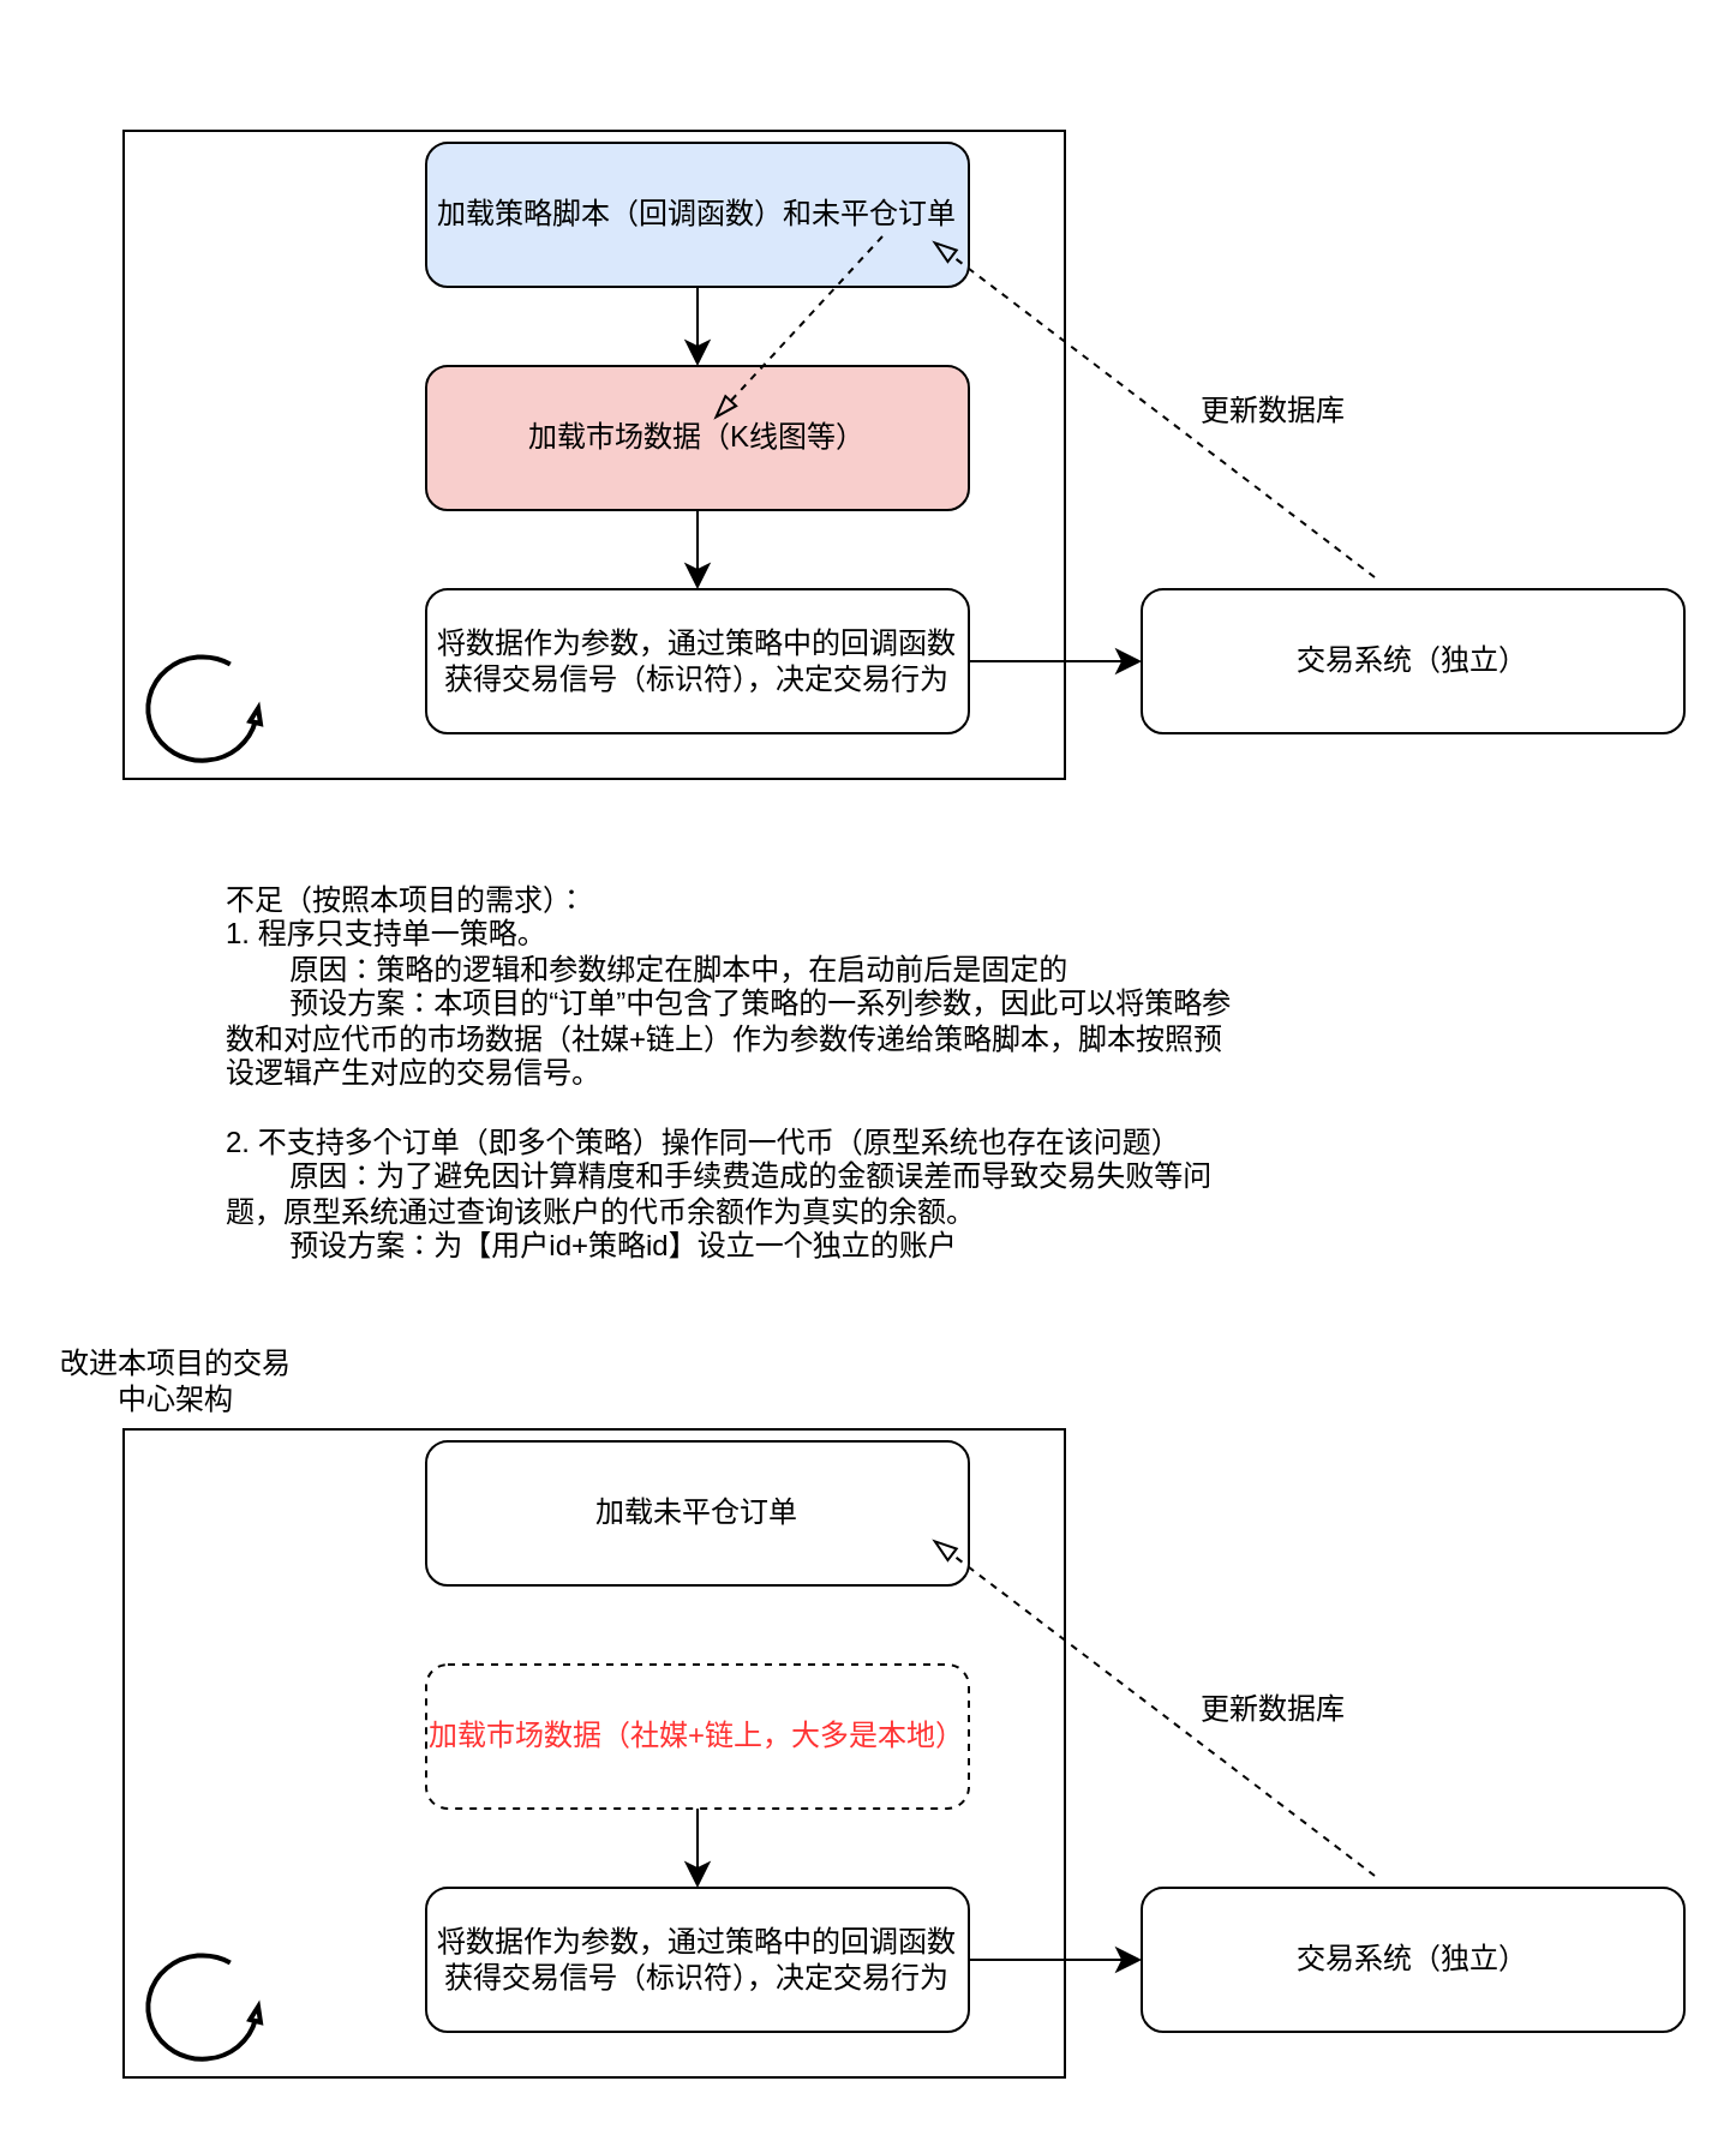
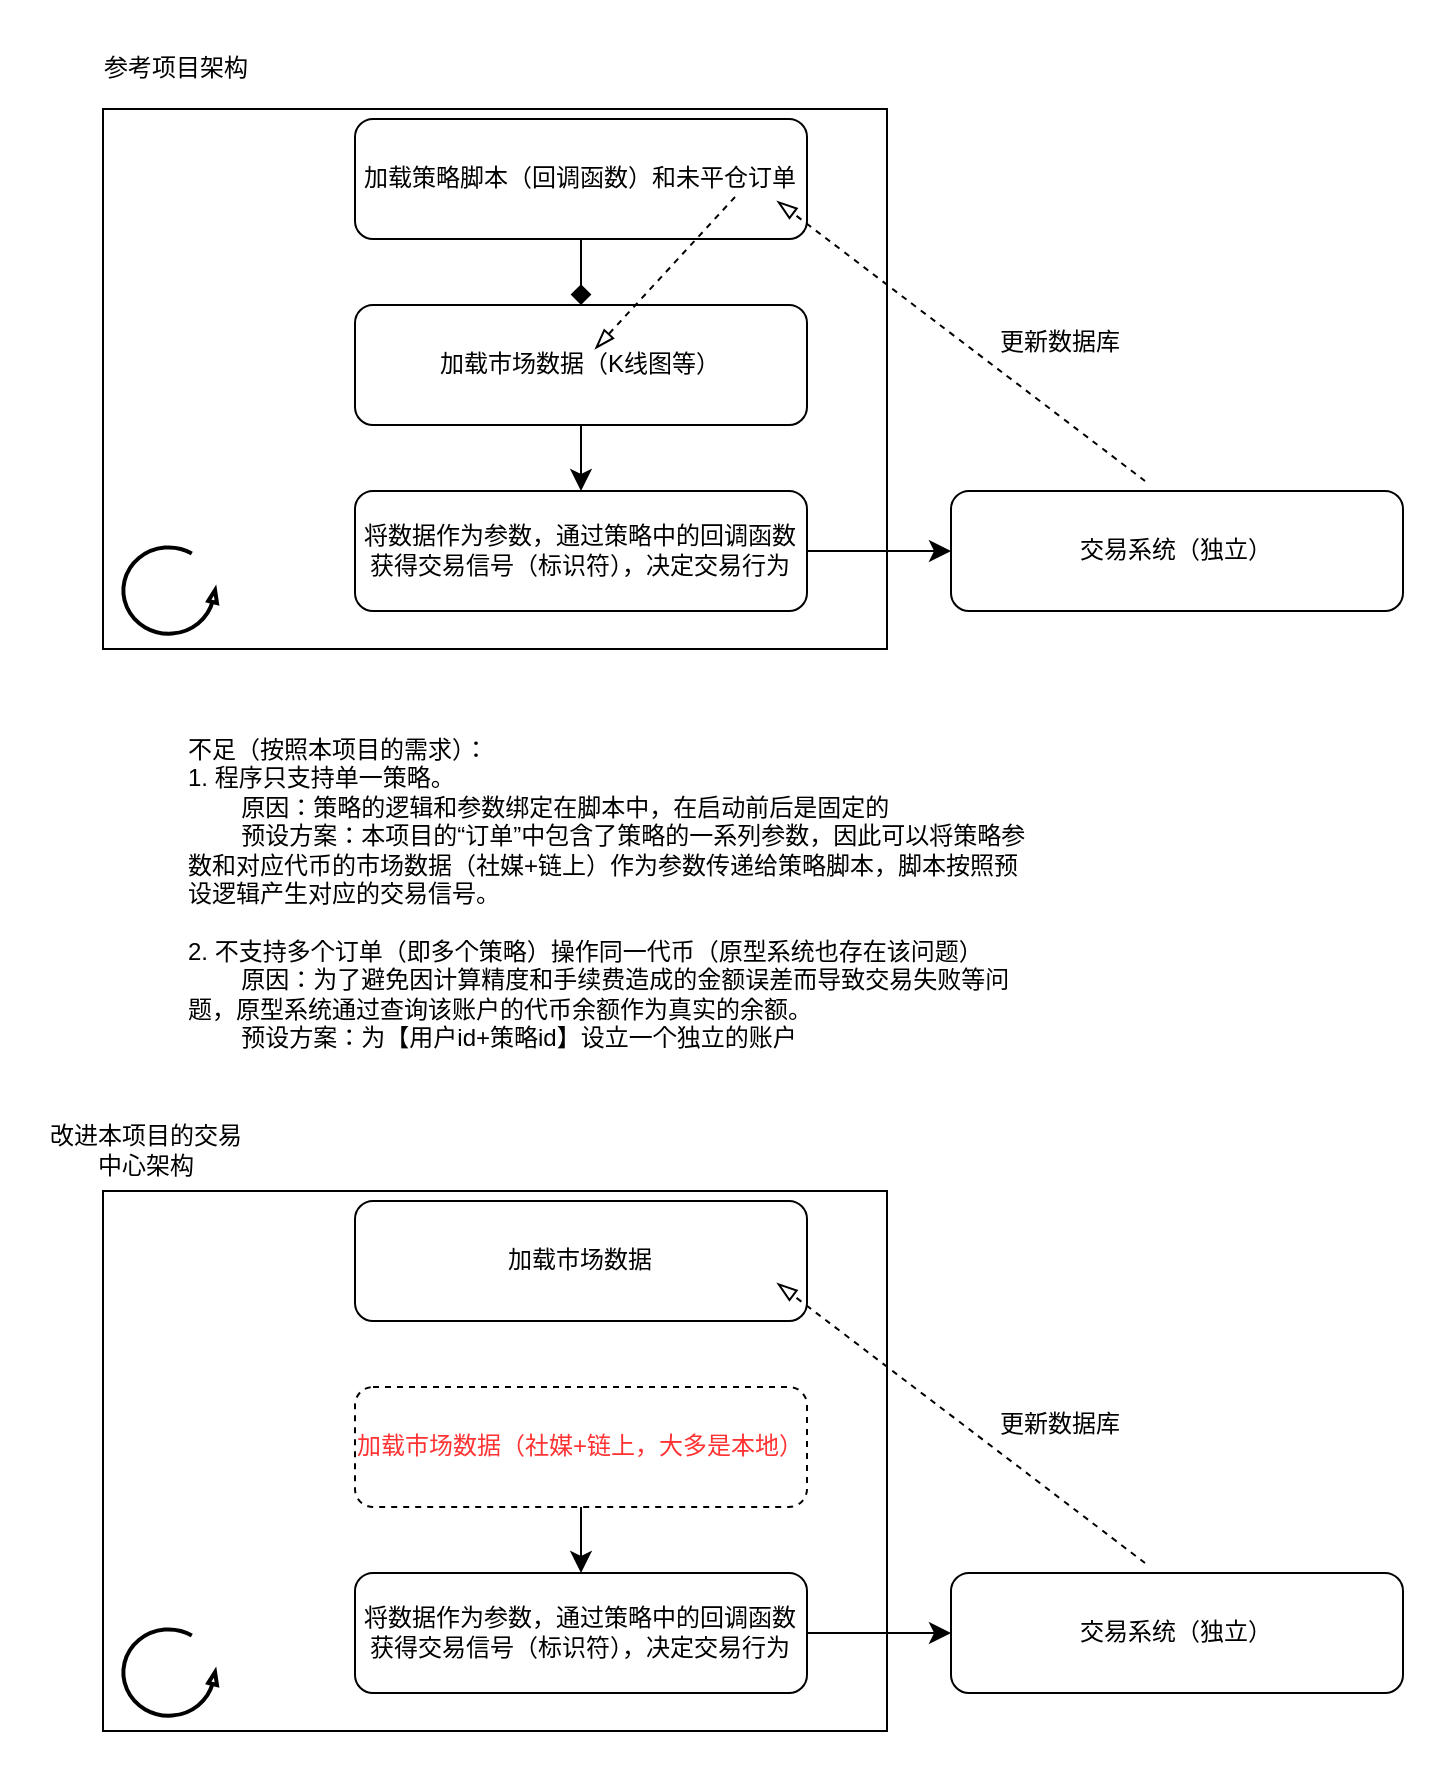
  <mxCell id="0" />
  <mxCell id="1" parent="0" />
  <mxCell id="2" value="" style="rounded=0;whiteSpace=wrap;html=1;fillColor=none;" vertex="1" parent="1"><mxGeometry x="51" y="54" width="392" height="270" as="geometry" /></mxCell>
- <mxCell id="4" style="edgeStyle=none;curved=1;rounded=0;orthogonalLoop=1;jettySize=auto;html=1;exitX=0.5;exitY=1;exitDx=0;exitDy=0;fontSize=12;startSize=8;endSize=8;" edge="1" parent="1" source="5" target="7"><mxGeometry relative="1" as="geometry" /></mxCell>
- <mxCell id="5" value="加载策略脚本（回调函数）和未平仓订单" style="rounded=1;whiteSpace=wrap;html=1;fillColor=#dae8fc;" vertex="1" parent="1"><mxGeometry x="177" y="59" width="226" height="60" as="geometry" /></mxCell>
+ <mxCell id="3" value="参考项目架构" style="text;html=1;align=center;verticalAlign=middle;whiteSpace=wrap;rounded=0;" vertex="1" parent="1"><mxGeometry x="35" y="20" width="106" height="28" as="geometry" /></mxCell>
+ <mxCell id="4" style="edgeStyle=none;curved=1;rounded=0;orthogonalLoop=1;jettySize=auto;html=1;exitX=0.5;exitY=1;exitDx=0;exitDy=0;fontSize=12;startSize=8;endSize=8;endArrow=diamond;" edge="1" parent="1" source="5" target="7"><mxGeometry relative="1" as="geometry" /></mxCell>
+ <mxCell id="5" value="加载策略脚本（回调函数）和未平仓订单" style="rounded=1;whiteSpace=wrap;html=1;" vertex="1" parent="1"><mxGeometry x="177" y="59" width="226" height="60" as="geometry" /></mxCell>
  <mxCell id="6" style="edgeStyle=none;curved=1;rounded=0;orthogonalLoop=1;jettySize=auto;html=1;exitX=0.5;exitY=1;exitDx=0;exitDy=0;entryX=0.5;entryY=0;entryDx=0;entryDy=0;fontSize=12;startSize=8;endSize=8;" edge="1" parent="1" source="7" target="10"><mxGeometry relative="1" as="geometry" /></mxCell>
- <mxCell id="7" value="加载市场数据（K线图等）" style="rounded=1;whiteSpace=wrap;html=1;fillColor=#f8cecc;" vertex="1" parent="1"><mxGeometry x="177" y="152" width="226" height="60" as="geometry" /></mxCell>
+ <mxCell id="7" value="加载市场数据（K线图等）" style="rounded=1;whiteSpace=wrap;html=1;" vertex="1" parent="1"><mxGeometry x="177" y="152" width="226" height="60" as="geometry" /></mxCell>
  <mxCell id="8" value="" style="endArrow=blockThin;html=1;rounded=0;fontSize=12;startSize=8;endSize=8;curved=1;dashed=1;endFill=0;" edge="1" parent="1"><mxGeometry width="50" height="50" relative="1" as="geometry"><mxPoint x="367" y="98" as="sourcePoint" /><mxPoint x="297" y="174" as="targetPoint" /></mxGeometry></mxCell>
  <mxCell id="9" style="edgeStyle=none;curved=1;rounded=0;orthogonalLoop=1;jettySize=auto;html=1;exitX=1;exitY=0.5;exitDx=0;exitDy=0;entryX=0;entryY=0.5;entryDx=0;entryDy=0;fontSize=12;startSize=8;endSize=8;" edge="1" parent="1" source="10" target="13"><mxGeometry relative="1" as="geometry" /></mxCell>
  <mxCell id="10" value="将数据作为参数，通过策略中的回调函数获得交易信号（标识符），决定交易行为" style="rounded=1;whiteSpace=wrap;html=1;" vertex="1" parent="1"><mxGeometry x="177" y="245" width="226" height="60" as="geometry" /></mxCell>
  <mxCell id="11" value="" style="verticalLabelPosition=bottom;html=1;verticalAlign=top;strokeWidth=2;shape=mxgraph.lean_mapping.physical_pull;pointerEvents=1;" vertex="1" parent="1"><mxGeometry x="61" y="273" width="47" height="43.5" as="geometry" /></mxCell>
  <mxCell id="12" value="不足（按照本项目的需求）：&lt;div&gt;1. 程序只支持单一策略。&lt;/div&gt;&lt;div&gt;&lt;span style=&quot;white-space: pre;&quot;&gt;&#09;&lt;/span&gt;原因：策略的逻辑和参数绑定在脚本中，在启动前后是固定的&lt;br&gt;&lt;/div&gt;&lt;div&gt;&lt;span style=&quot;white-space: pre;&quot;&gt;&#09;&lt;/span&gt;预设方案：本项目的“订单”中包含了策略的一系列参数，因此可以将策略参数和对应代币的市场数据（社媒+链上）作为参数传递给策略脚本，脚本按照预设逻辑产生对应的交易信号。&lt;br&gt;&lt;/div&gt;&lt;div&gt;&lt;br&gt;&lt;/div&gt;&lt;div&gt;2. 不支持多个订单（即多个策略）操作同一代币（原型系统也存在该问题）&lt;/div&gt;&lt;div&gt;&lt;span style=&quot;white-space: pre;&quot;&gt;&#09;&lt;/span&gt;原因：为了避免因计算精度和手续费造成的金额误差而导致交易失败等问题，原型系统通过查询该账户的代币余额作为真实的余额。&lt;br&gt;&lt;/div&gt;&lt;div&gt;&lt;span style=&quot;white-space: pre;&quot;&gt;&#09;&lt;/span&gt;预设方案：为【用户id+策略id】设立一个独立的账户&lt;br&gt;&lt;/div&gt;" style="text;html=1;align=left;verticalAlign=top;whiteSpace=wrap;rounded=0;" vertex="1" parent="1"><mxGeometry x="92" y="361" width="428" height="185" as="geometry" /></mxCell>
  <mxCell id="13" value="交易系统（独立）" style="rounded=1;whiteSpace=wrap;html=1;" vertex="1" parent="1"><mxGeometry x="475" y="245" width="226" height="60" as="geometry" /></mxCell>
  <mxCell id="14" value="" style="endArrow=blockThin;html=1;rounded=0;fontSize=12;startSize=8;endSize=8;curved=1;dashed=1;endFill=0;" edge="1" parent="1"><mxGeometry width="50" height="50" relative="1" as="geometry"><mxPoint x="572" y="240" as="sourcePoint" /><mxPoint x="388" y="100" as="targetPoint" /></mxGeometry></mxCell>
  <mxCell id="15" value="&lt;div&gt;更新数据库&lt;/div&gt;" style="text;html=1;align=left;verticalAlign=middle;whiteSpace=wrap;rounded=0;" vertex="1" parent="1"><mxGeometry x="498" y="156" width="83" height="29" as="geometry" /></mxCell>
  <mxCell id="16" value="" style="rounded=0;whiteSpace=wrap;html=1;fillColor=none;" vertex="1" parent="1"><mxGeometry x="51" y="595" width="392" height="270" as="geometry" /></mxCell>
  <mxCell id="17" value="改进本项目的交易中心架构" style="text;html=1;align=center;verticalAlign=middle;whiteSpace=wrap;rounded=0;" vertex="1" parent="1"><mxGeometry x="20" y="561" width="106" height="28" as="geometry" /></mxCell>
- <mxCell id="18" value="加载未平仓订单" style="rounded=1;whiteSpace=wrap;html=1;" vertex="1" parent="1"><mxGeometry x="177" y="600" width="226" height="60" as="geometry" /></mxCell>
+ <mxCell id="18" value="加载市场数据" style="rounded=1;whiteSpace=wrap;html=1;" vertex="1" parent="1"><mxGeometry x="177" y="600" width="226" height="60" as="geometry" /></mxCell>
  <mxCell id="19" style="edgeStyle=none;curved=1;rounded=0;orthogonalLoop=1;jettySize=auto;html=1;exitX=0.5;exitY=1;exitDx=0;exitDy=0;entryX=0.5;entryY=0;entryDx=0;entryDy=0;fontSize=12;startSize=8;endSize=8;" edge="1" parent="1" source="20" target="22"><mxGeometry relative="1" as="geometry" /></mxCell>
  <mxCell id="20" value="&lt;font style=&quot;color: rgb(255, 51, 51);&quot;&gt;加载市场数据（社媒+链上，大多是本地）&lt;/font&gt;" style="rounded=1;whiteSpace=wrap;html=1;dashed=1;" vertex="1" parent="1"><mxGeometry x="177" y="693" width="226" height="60" as="geometry" /></mxCell>
  <mxCell id="21" style="edgeStyle=none;curved=1;rounded=0;orthogonalLoop=1;jettySize=auto;html=1;exitX=1;exitY=0.5;exitDx=0;exitDy=0;entryX=0;entryY=0.5;entryDx=0;entryDy=0;fontSize=12;startSize=8;endSize=8;" edge="1" parent="1" source="22" target="24"><mxGeometry relative="1" as="geometry" /></mxCell>
  <mxCell id="22" value="将数据作为参数，通过策略中的回调函数获得交易信号（标识符），决定交易行为" style="rounded=1;whiteSpace=wrap;html=1;" vertex="1" parent="1"><mxGeometry x="177" y="786" width="226" height="60" as="geometry" /></mxCell>
  <mxCell id="23" value="" style="verticalLabelPosition=bottom;html=1;verticalAlign=top;strokeWidth=2;shape=mxgraph.lean_mapping.physical_pull;pointerEvents=1;" vertex="1" parent="1"><mxGeometry x="61" y="814" width="47" height="43.5" as="geometry" /></mxCell>
  <mxCell id="24" value="交易系统（独立）" style="rounded=1;whiteSpace=wrap;html=1;" vertex="1" parent="1"><mxGeometry x="475" y="786" width="226" height="60" as="geometry" /></mxCell>
  <mxCell id="25" value="" style="endArrow=blockThin;html=1;rounded=0;fontSize=12;startSize=8;endSize=8;curved=1;dashed=1;endFill=0;" edge="1" parent="1"><mxGeometry width="50" height="50" relative="1" as="geometry"><mxPoint x="572" y="781" as="sourcePoint" /><mxPoint x="388" y="641" as="targetPoint" /></mxGeometry></mxCell>
  <mxCell id="26" value="&lt;div&gt;更新数据库&lt;/div&gt;" style="text;html=1;align=left;verticalAlign=middle;whiteSpace=wrap;rounded=0;" vertex="1" parent="1"><mxGeometry x="498" y="697" width="83" height="29" as="geometry" /></mxCell>
